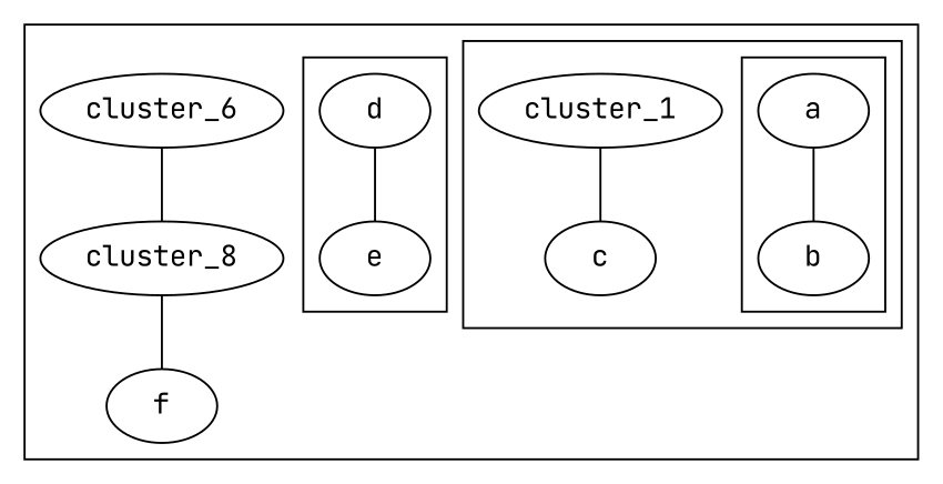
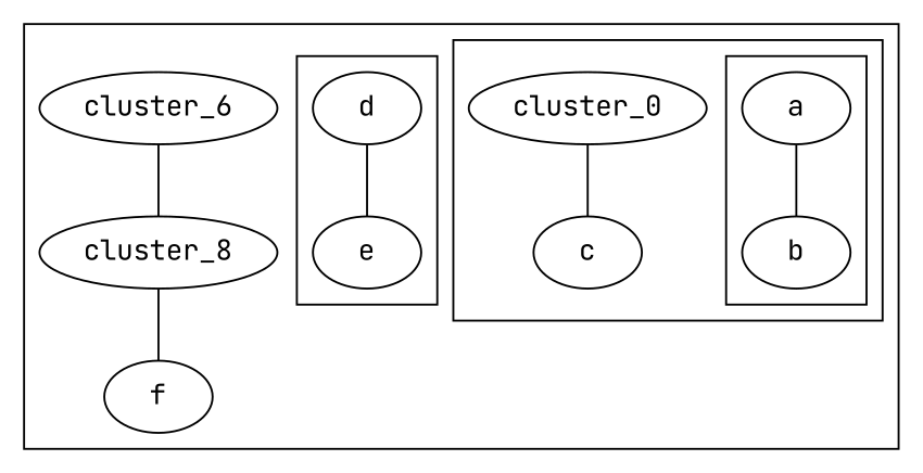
  digraph {
    fontname="JetBrains Mono"
    node [fontname="JetBrains Mono" style="setlinewidth(1)"]
    edge [dir=none fontname="JetBrains Mono"]
    n1 [label=a]
    n2 [label=b]
    n3 [label=c]
-   cluster_1 [style=""]
+   cluster_1 [label=cluster_0 style=""]
    n5 [label=d]
    n6 [label=e]
    n7 [label=cluster_6 style=""]
    n8 [label=cluster_8 style=""]
    n9 [label=f]
    subgraph cluster_1 {
      n7
      n8
      n9
      subgraph cluster_2 {
        n3
        cluster_1
        subgraph cluster_3 {
          n1
          n2
        }
      }
      subgraph cluster_4 {
        n5
        n6
      }
    }
    n1 -> n2
    cluster_1 -> n3
    n5 -> n6
    n7 -> n8
    n8 -> n9
  }
